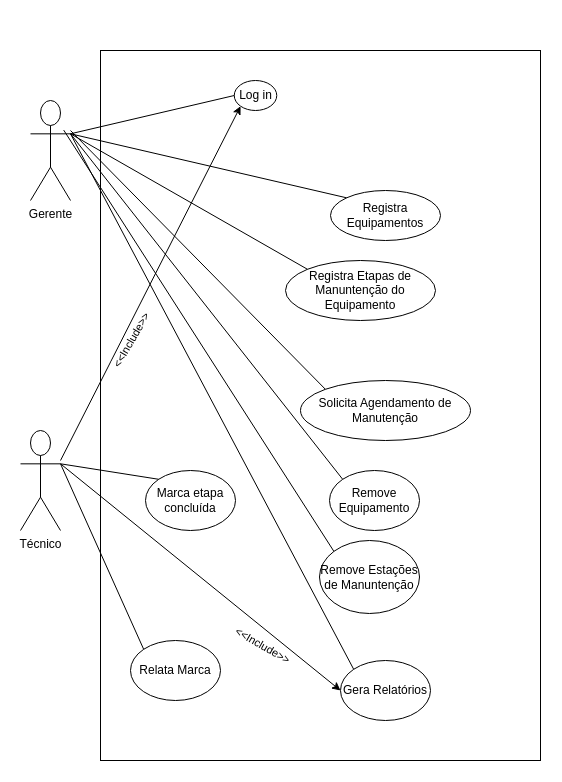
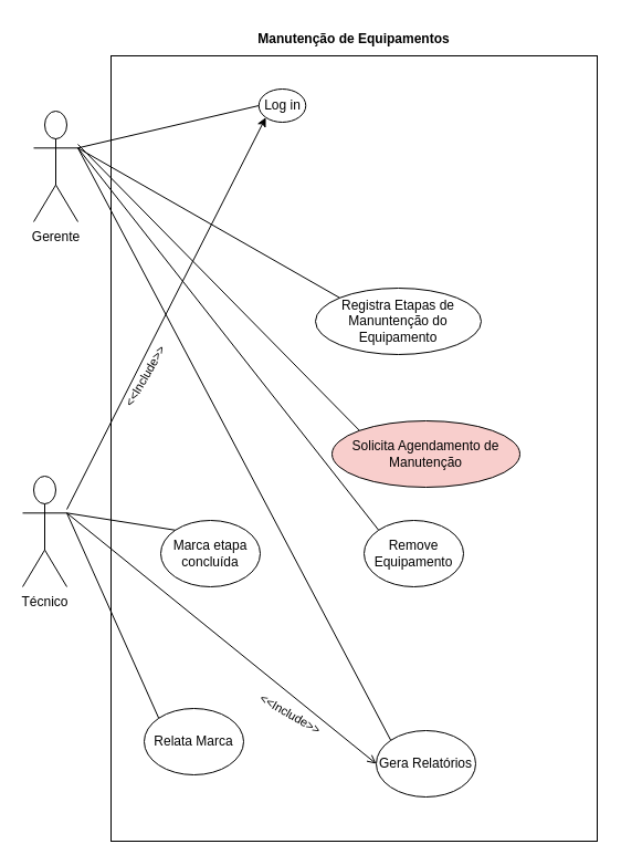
  <mxCell id="0" />
  <mxCell id="1" parent="0" />
  <mxCell id="2" value="Gerente&lt;div&gt;&lt;br&gt;&lt;/div&gt;" style="shape=umlActor;verticalLabelPosition=bottom;verticalAlign=top;html=1;" vertex="1" parent="1"><mxGeometry x="30" y="100" width="40" height="100" as="geometry" /></mxCell>
  <mxCell id="3" value="" style="html=1;whiteSpace=wrap;" vertex="1" parent="1"><mxGeometry x="100" y="50" width="440" height="710" as="geometry" /></mxCell>
+ <mxCell id="4" value="&lt;b&gt;Manutenção de Equipamentos&lt;/b&gt;" style="text;html=1;align=center;verticalAlign=middle;whiteSpace=wrap;rounded=0;" vertex="1" parent="1"><mxGeometry x="200" y="20" width="240" height="30" as="geometry" /></mxCell>
  <mxCell id="5" value="Log in" style="ellipse;whiteSpace=wrap;html=1;" vertex="1" parent="1"><mxGeometry x="233.75" y="80" width="42.5" height="30" as="geometry" /></mxCell>
- <mxCell id="6" value="Registra Equipamentos" style="ellipse;whiteSpace=wrap;html=1;" vertex="1" parent="1"><mxGeometry x="330" y="190" width="110" height="50" as="geometry" /></mxCell>
  <mxCell id="7" value="&lt;div&gt;Técnico&lt;/div&gt;&lt;div&gt;&lt;br&gt;&lt;/div&gt;" style="shape=umlActor;verticalLabelPosition=bottom;verticalAlign=top;html=1;" vertex="1" parent="1"><mxGeometry x="20" y="430" width="40" height="100" as="geometry" /></mxCell>
  <mxCell id="8" value="" style="endArrow=none;html=1;rounded=0;exitX=1;exitY=0.333;exitDx=0;exitDy=0;exitPerimeter=0;entryX=0;entryY=0.5;entryDx=0;entryDy=0;" edge="1" parent="1" source="2" target="5"><mxGeometry width="50" height="50" relative="1" as="geometry"><mxPoint x="340" y="260" as="sourcePoint" /><mxPoint x="390" y="210" as="targetPoint" /></mxGeometry></mxCell>
- <mxCell id="9" value="" style="endArrow=none;html=1;rounded=0;exitX=1;exitY=0.333;exitDx=0;exitDy=0;exitPerimeter=0;entryX=0;entryY=0;entryDx=0;entryDy=0;" edge="1" parent="1" source="2" target="6"><mxGeometry width="50" height="50" relative="1" as="geometry"><mxPoint x="80" y="130" as="sourcePoint" /><mxPoint x="155" y="110" as="targetPoint" /></mxGeometry></mxCell>
  <mxCell id="10" value="Registra Etapas de Manuntenção do Equipamento" style="ellipse;whiteSpace=wrap;html=1;" vertex="1" parent="1"><mxGeometry x="285" y="260" width="150" height="60" as="geometry" /></mxCell>
  <mxCell id="11" value="" style="endArrow=none;html=1;rounded=0;exitX=1;exitY=0.333;exitDx=0;exitDy=0;exitPerimeter=0;entryX=0;entryY=0;entryDx=0;entryDy=0;" edge="1" parent="1" target="10" source="2"><mxGeometry width="50" height="50" relative="1" as="geometry"><mxPoint x="70" y="200" as="sourcePoint" /><mxPoint x="155" y="177" as="targetPoint" /></mxGeometry></mxCell>
  <mxCell id="12" value="" style="endArrow=classic;html=1;rounded=0;entryX=0;entryY=1;entryDx=0;entryDy=0;" edge="1" parent="1" target="5"><mxGeometry width="50" height="50" relative="1" as="geometry"><mxPoint x="60" y="460" as="sourcePoint" /><mxPoint x="110" y="410" as="targetPoint" /></mxGeometry></mxCell>
  <mxCell id="13" value="&amp;lt;&amp;lt;Include&amp;gt;&amp;gt;" style="edgeLabel;html=1;align=center;verticalAlign=middle;resizable=0;points=[];rotation=-60;" vertex="1" connectable="0" parent="12"><mxGeometry x="0.088" y="-4" relative="1" as="geometry"><mxPoint x="-31" y="71" as="offset" /></mxGeometry></mxCell>
- <mxCell id="14" value="Solicita Agendamento de Manutenção" style="ellipse;whiteSpace=wrap;html=1;" vertex="1" parent="1"><mxGeometry x="300" y="380" width="170" height="60" as="geometry" /></mxCell>
+ <mxCell id="14" value="Solicita Agendamento de Manutenção" style="ellipse;whiteSpace=wrap;html=1;fillColor=#f8cecc;" vertex="1" parent="1"><mxGeometry x="300" y="380" width="170" height="60" as="geometry" /></mxCell>
  <mxCell id="15" value="" style="endArrow=none;html=1;rounded=0;entryX=0;entryY=0;entryDx=0;entryDy=0;" edge="1" parent="1" target="14"><mxGeometry width="50" height="50" relative="1" as="geometry"><mxPoint x="70" y="130" as="sourcePoint" /><mxPoint x="165" y="374" as="targetPoint" /></mxGeometry></mxCell>
  <mxCell id="16" value="Remove Equipamento" style="ellipse;whiteSpace=wrap;html=1;" vertex="1" parent="1"><mxGeometry x="329" y="470" width="90" height="60" as="geometry" /></mxCell>
  <mxCell id="17" value="" style="endArrow=none;html=1;rounded=0;exitX=1;exitY=0.333;exitDx=0;exitDy=0;exitPerimeter=0;entryX=0;entryY=0;entryDx=0;entryDy=0;" edge="1" parent="1" target="16" source="2"><mxGeometry width="50" height="50" relative="1" as="geometry"><mxPoint x="60" y="290" as="sourcePoint" /><mxPoint x="165" y="424" as="targetPoint" /></mxGeometry></mxCell>
- <mxCell id="18" value="Remove Estações de Manuntenção" style="ellipse;whiteSpace=wrap;html=1;" vertex="1" parent="1"><mxGeometry x="319" y="540" width="100" height="73" as="geometry" /></mxCell>
- <mxCell id="19" value="" style="endArrow=none;html=1;rounded=0;exitX=0.83;exitY=0.296;exitDx=0;exitDy=0;exitPerimeter=0;entryX=0;entryY=0;entryDx=0;entryDy=0;" edge="1" parent="1" target="18" source="2"><mxGeometry width="50" height="50" relative="1" as="geometry"><mxPoint x="60" y="360" as="sourcePoint" /><mxPoint x="165" y="494" as="targetPoint" /></mxGeometry></mxCell>
  <mxCell id="20" value="Marca etapa concluída" style="ellipse;whiteSpace=wrap;html=1;" vertex="1" parent="1"><mxGeometry x="145" y="470" width="90" height="60" as="geometry" /></mxCell>
  <mxCell id="21" value="" style="endArrow=none;html=1;rounded=0;exitX=1;exitY=0.333;exitDx=0;exitDy=0;exitPerimeter=0;entryX=0;entryY=0;entryDx=0;entryDy=0;" edge="1" parent="1" target="20" source="7"><mxGeometry width="50" height="50" relative="1" as="geometry"><mxPoint x="-30" y="330.003" as="sourcePoint" /><mxPoint x="35" y="437" as="targetPoint" /></mxGeometry></mxCell>
  <mxCell id="22" value="Relata Marca" style="ellipse;whiteSpace=wrap;html=1;" vertex="1" parent="1"><mxGeometry x="130" y="640" width="90" height="60" as="geometry" /></mxCell>
  <mxCell id="23" value="" style="endArrow=none;html=1;rounded=0;exitX=1;exitY=0.333;exitDx=0;exitDy=0;exitPerimeter=0;entryX=0;entryY=0;entryDx=0;entryDy=0;" edge="1" parent="1" target="22" source="7"><mxGeometry width="50" height="50" relative="1" as="geometry"><mxPoint x="70" y="548" as="sourcePoint" /><mxPoint x="45" y="522" as="targetPoint" /></mxGeometry></mxCell>
  <mxCell id="24" value="Gera Relatórios" style="ellipse;whiteSpace=wrap;html=1;" vertex="1" parent="1"><mxGeometry x="340" y="660" width="90" height="60" as="geometry" /></mxCell>
  <mxCell id="25" value="" style="endArrow=none;html=1;rounded=0;exitX=1;exitY=0.333;exitDx=0;exitDy=0;exitPerimeter=0;entryX=0;entryY=0;entryDx=0;entryDy=0;" edge="1" parent="1" target="24" source="2"><mxGeometry width="50" height="50" relative="1" as="geometry"><mxPoint x="177.5" y="550" as="sourcePoint" /><mxPoint x="162.5" y="609" as="targetPoint" /></mxGeometry></mxCell>
- <mxCell id="26" value="" style="endArrow=classic;html=1;rounded=0;entryX=0;entryY=0.5;entryDx=0;entryDy=0;exitX=1;exitY=0.333;exitDx=0;exitDy=0;exitPerimeter=0;" edge="1" parent="1" source="7" target="24"><mxGeometry width="50" height="50" relative="1" as="geometry"><mxPoint x="70" y="470" as="sourcePoint" /><mxPoint x="250" y="116" as="targetPoint" /></mxGeometry></mxCell>
+ <mxCell id="26" value="" style="endArrow=open;html=1;rounded=0;entryX=0;entryY=0.5;entryDx=0;entryDy=0;exitX=1;exitY=0.333;exitDx=0;exitDy=0;exitPerimeter=0;" edge="1" parent="1" source="7" target="24"><mxGeometry width="50" height="50" relative="1" as="geometry"><mxPoint x="70" y="470" as="sourcePoint" /><mxPoint x="250" y="116" as="targetPoint" /></mxGeometry></mxCell>
  <mxCell id="27" value="&amp;lt;&amp;lt;Include&amp;gt;&amp;gt;" style="edgeLabel;html=1;align=center;verticalAlign=middle;resizable=0;points=[];rotation=30;" vertex="1" connectable="0" parent="26"><mxGeometry x="0.088" y="-4" relative="1" as="geometry"><mxPoint x="52" y="55" as="offset" /></mxGeometry></mxCell>
